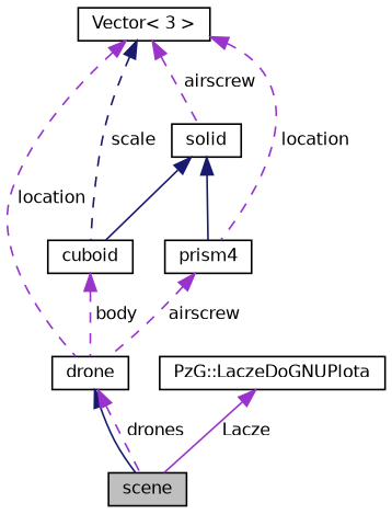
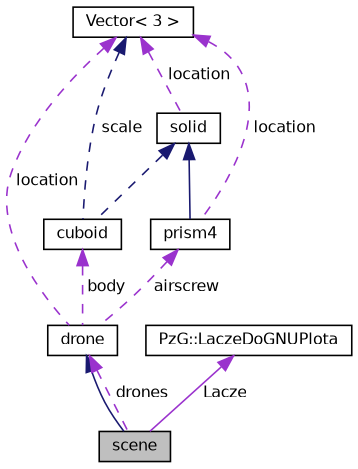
  digraph {
    node [color=black fillcolor=white fontname=Helvetica fontsize=10 shape=record style=filled]
    edge [color=darkorchid3 dir=back fontname=Helvetica fontsize=10 labelfontname=Helvetica labelfontsize=10 style=dashed]
    n1 [fillcolor=grey75 fontcolor=black height=0.2 label=scene width=0.4]
    n2 [height=0.2 label=drone width=0.4]
    n3 [height=0.2 label="Vector\< 3 \>" width=0.4]
    n4 [height=0.2 label=cuboid width=0.4]
    n5 [height=0.2 label=solid width=0.4]
    n6 [height=0.2 label=prism4 width=0.4]
    n7 [height=0.2 label="PzG::LaczeDoGNUPlota" width=0.4]
    n2 -> n1 [color=midnightblue style=solid]
    n2 -> n1 [label=" drones"]
    n3 -> n2 [label=" location"]
    n3 -> n4 [color=midnightblue label=" scale"]
-   n3 -> n5 [label=" airscrew"]
+   n3 -> n5 [label=" location"]
    n3 -> n6 [label=" location"]
    n4 -> n2 [label=" body"]
-   n5 -> n4 [color=midnightblue style=solid]
+   n5 -> n4 [color=midnightblue]
    n5 -> n6 [color=midnightblue style=solid]
    n6 -> n2 [label=" airscrew"]
    n7 -> n1 [label=" Lacze" style=solid]
  }
